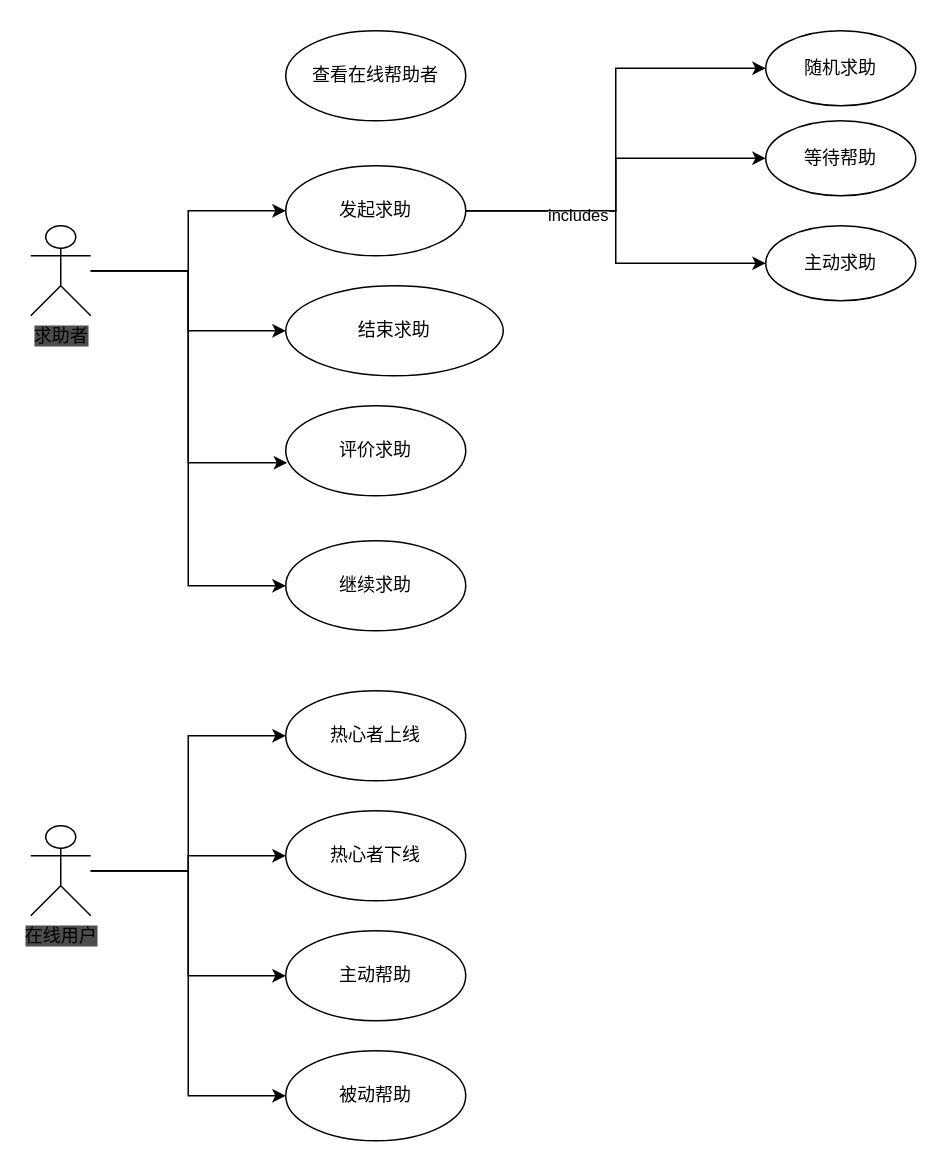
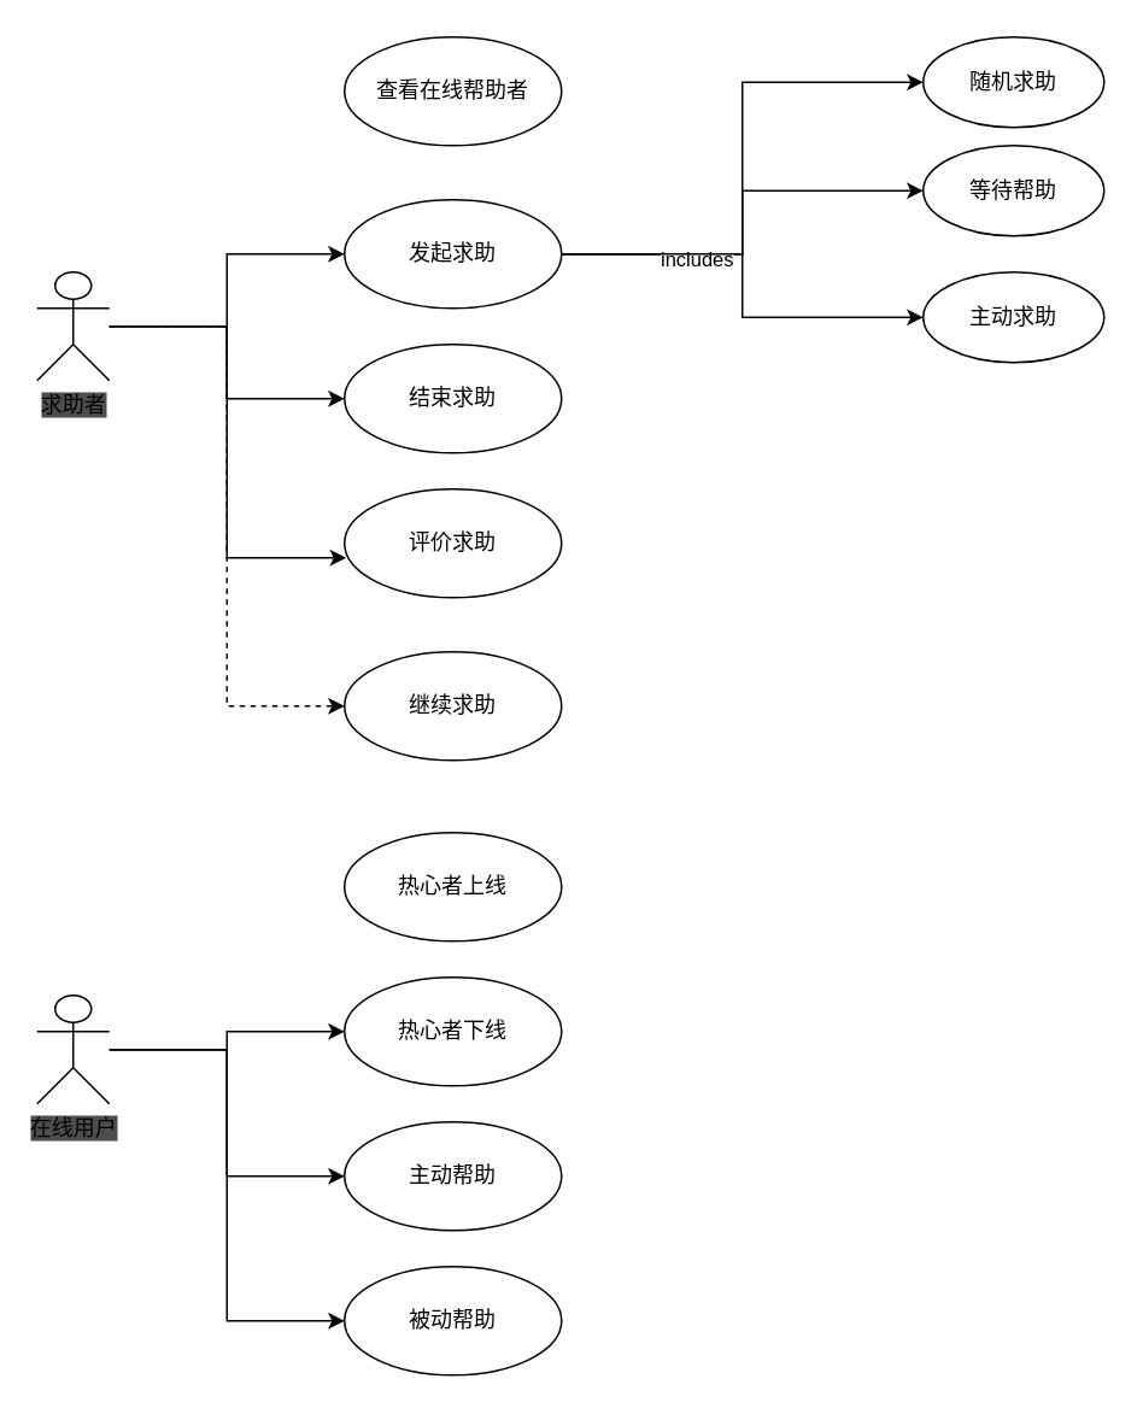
  <mxCell id="0" />
  <mxCell id="1" parent="0" />
  <mxCell id="2" style="edgeStyle=orthogonalEdgeStyle;rounded=0;orthogonalLoop=1;jettySize=auto;html=1;entryX=0;entryY=0.5;entryDx=0;entryDy=0;" edge="1" parent="1" source="6" target="12"><mxGeometry relative="1" as="geometry" /></mxCell>
  <mxCell id="3" style="edgeStyle=orthogonalEdgeStyle;rounded=0;orthogonalLoop=1;jettySize=auto;html=1;entryX=0;entryY=0.5;entryDx=0;entryDy=0;" edge="1" parent="1" source="6" target="13"><mxGeometry relative="1" as="geometry" /></mxCell>
  <mxCell id="4" style="edgeStyle=orthogonalEdgeStyle;rounded=0;orthogonalLoop=1;jettySize=auto;html=1;entryX=0.008;entryY=0.633;entryDx=0;entryDy=0;entryPerimeter=0;" edge="1" parent="1" source="6" target="16"><mxGeometry relative="1" as="geometry" /></mxCell>
- <mxCell id="5" style="edgeStyle=orthogonalEdgeStyle;rounded=0;orthogonalLoop=1;jettySize=auto;html=1;entryX=0;entryY=0.5;entryDx=0;entryDy=0;" edge="1" parent="1" source="6" target="17"><mxGeometry relative="1" as="geometry" /></mxCell>
+ <mxCell id="5" style="edgeStyle=orthogonalEdgeStyle;rounded=0;orthogonalLoop=1;jettySize=auto;html=1;entryX=0;entryY=0.5;entryDx=0;entryDy=0;dashed=1;" edge="1" parent="1" source="6" target="17"><mxGeometry relative="1" as="geometry" /></mxCell>
  <mxCell id="6" value="&lt;span style=&quot;background-color: rgb(77 , 77 , 77)&quot;&gt;求助者&lt;/span&gt;" style="shape=umlActor;verticalLabelPosition=bottom;labelBackgroundColor=#ffffff;verticalAlign=top;html=1;outlineConnect=0;" vertex="1" parent="1"><mxGeometry x="20" y="150" width="40" height="60" as="geometry" /></mxCell>
  <mxCell id="7" value="查看在线帮助者" style="ellipse;whiteSpace=wrap;html=1;" vertex="1" parent="1"><mxGeometry x="190" y="20" width="120" height="60" as="geometry" /></mxCell>
  <mxCell id="8" style="edgeStyle=orthogonalEdgeStyle;rounded=0;orthogonalLoop=1;jettySize=auto;html=1;entryX=0;entryY=0.5;entryDx=0;entryDy=0;" edge="1" parent="1" source="12" target="14"><mxGeometry relative="1" as="geometry" /></mxCell>
  <mxCell id="9" style="edgeStyle=orthogonalEdgeStyle;rounded=0;orthogonalLoop=1;jettySize=auto;html=1;entryX=0;entryY=0.5;entryDx=0;entryDy=0;" edge="1" parent="1" source="12" target="15"><mxGeometry relative="1" as="geometry" /></mxCell>
  <mxCell id="10" value="includes" style="edgeLabel;html=1;align=center;verticalAlign=middle;resizable=0;points=[];" vertex="1" connectable="0" parent="9"><mxGeometry x="-0.371" y="-2" relative="1" as="geometry"><mxPoint as="offset" /></mxGeometry></mxCell>
  <mxCell id="11" style="edgeStyle=orthogonalEdgeStyle;rounded=0;orthogonalLoop=1;jettySize=auto;html=1;entryX=0;entryY=0.5;entryDx=0;entryDy=0;" edge="1" parent="1" source="12" target="26"><mxGeometry relative="1" as="geometry" /></mxCell>
  <mxCell id="12" value="发起求助" style="ellipse;whiteSpace=wrap;html=1;" vertex="1" parent="1"><mxGeometry x="190" y="110" width="120" height="60" as="geometry" /></mxCell>
- <mxCell id="13" value="结束求助" style="ellipse;whiteSpace=wrap;html=1;" vertex="1" parent="1"><mxGeometry x="190" y="190" width="145" height="60" as="geometry" /></mxCell>
+ <mxCell id="13" value="结束求助" style="ellipse;whiteSpace=wrap;html=1;" vertex="1" parent="1"><mxGeometry x="190" y="190" width="120" height="60" as="geometry" /></mxCell>
  <mxCell id="14" value="等待帮助" style="ellipse;whiteSpace=wrap;html=1;" vertex="1" parent="1"><mxGeometry x="510" y="80" width="100" height="50" as="geometry" /></mxCell>
  <mxCell id="15" value="主动求助" style="ellipse;whiteSpace=wrap;html=1;" vertex="1" parent="1"><mxGeometry x="510" y="150" width="100" height="50" as="geometry" /></mxCell>
  <mxCell id="16" value="评价求助" style="ellipse;whiteSpace=wrap;html=1;" vertex="1" parent="1"><mxGeometry x="190" y="270" width="120" height="60" as="geometry" /></mxCell>
  <mxCell id="17" value="继续求助" style="ellipse;whiteSpace=wrap;html=1;" vertex="1" parent="1"><mxGeometry x="190" y="360" width="120" height="60" as="geometry" /></mxCell>
- <mxCell id="18" style="edgeStyle=orthogonalEdgeStyle;rounded=0;orthogonalLoop=1;jettySize=auto;html=1;entryX=0;entryY=0.5;entryDx=0;entryDy=0;" edge="1" parent="1" source="22" target="23"><mxGeometry relative="1" as="geometry" /></mxCell>
  <mxCell id="19" style="edgeStyle=orthogonalEdgeStyle;rounded=0;orthogonalLoop=1;jettySize=auto;html=1;" edge="1" parent="1" source="22" target="24"><mxGeometry relative="1" as="geometry" /></mxCell>
  <mxCell id="20" style="edgeStyle=orthogonalEdgeStyle;rounded=0;orthogonalLoop=1;jettySize=auto;html=1;entryX=0;entryY=0.5;entryDx=0;entryDy=0;" edge="1" parent="1" source="22" target="25"><mxGeometry relative="1" as="geometry" /></mxCell>
  <mxCell id="21" style="edgeStyle=orthogonalEdgeStyle;rounded=0;orthogonalLoop=1;jettySize=auto;html=1;entryX=0;entryY=0.5;entryDx=0;entryDy=0;" edge="1" parent="1" source="22" target="27"><mxGeometry relative="1" as="geometry" /></mxCell>
  <mxCell id="22" value="&lt;span style=&quot;background-color: rgb(77 , 77 , 77)&quot;&gt;在线用户&lt;/span&gt;" style="shape=umlActor;verticalLabelPosition=bottom;labelBackgroundColor=#ffffff;verticalAlign=top;html=1;outlineConnect=0;" vertex="1" parent="1"><mxGeometry x="20" y="550" width="40" height="60" as="geometry" /></mxCell>
  <mxCell id="23" value="热心者上线" style="ellipse;whiteSpace=wrap;html=1;" vertex="1" parent="1"><mxGeometry x="190" y="460" width="120" height="60" as="geometry" /></mxCell>
  <mxCell id="24" value="热心者下线" style="ellipse;whiteSpace=wrap;html=1;" vertex="1" parent="1"><mxGeometry x="190" y="540" width="120" height="60" as="geometry" /></mxCell>
  <mxCell id="25" value="主动帮助" style="ellipse;whiteSpace=wrap;html=1;" vertex="1" parent="1"><mxGeometry x="190" y="620" width="120" height="60" as="geometry" /></mxCell>
  <mxCell id="26" value="随机求助" style="ellipse;whiteSpace=wrap;html=1;" vertex="1" parent="1"><mxGeometry x="510" y="20" width="100" height="50" as="geometry" /></mxCell>
  <mxCell id="27" value="被动帮助" style="ellipse;whiteSpace=wrap;html=1;" vertex="1" parent="1"><mxGeometry x="190" y="700" width="120" height="60" as="geometry" /></mxCell>
